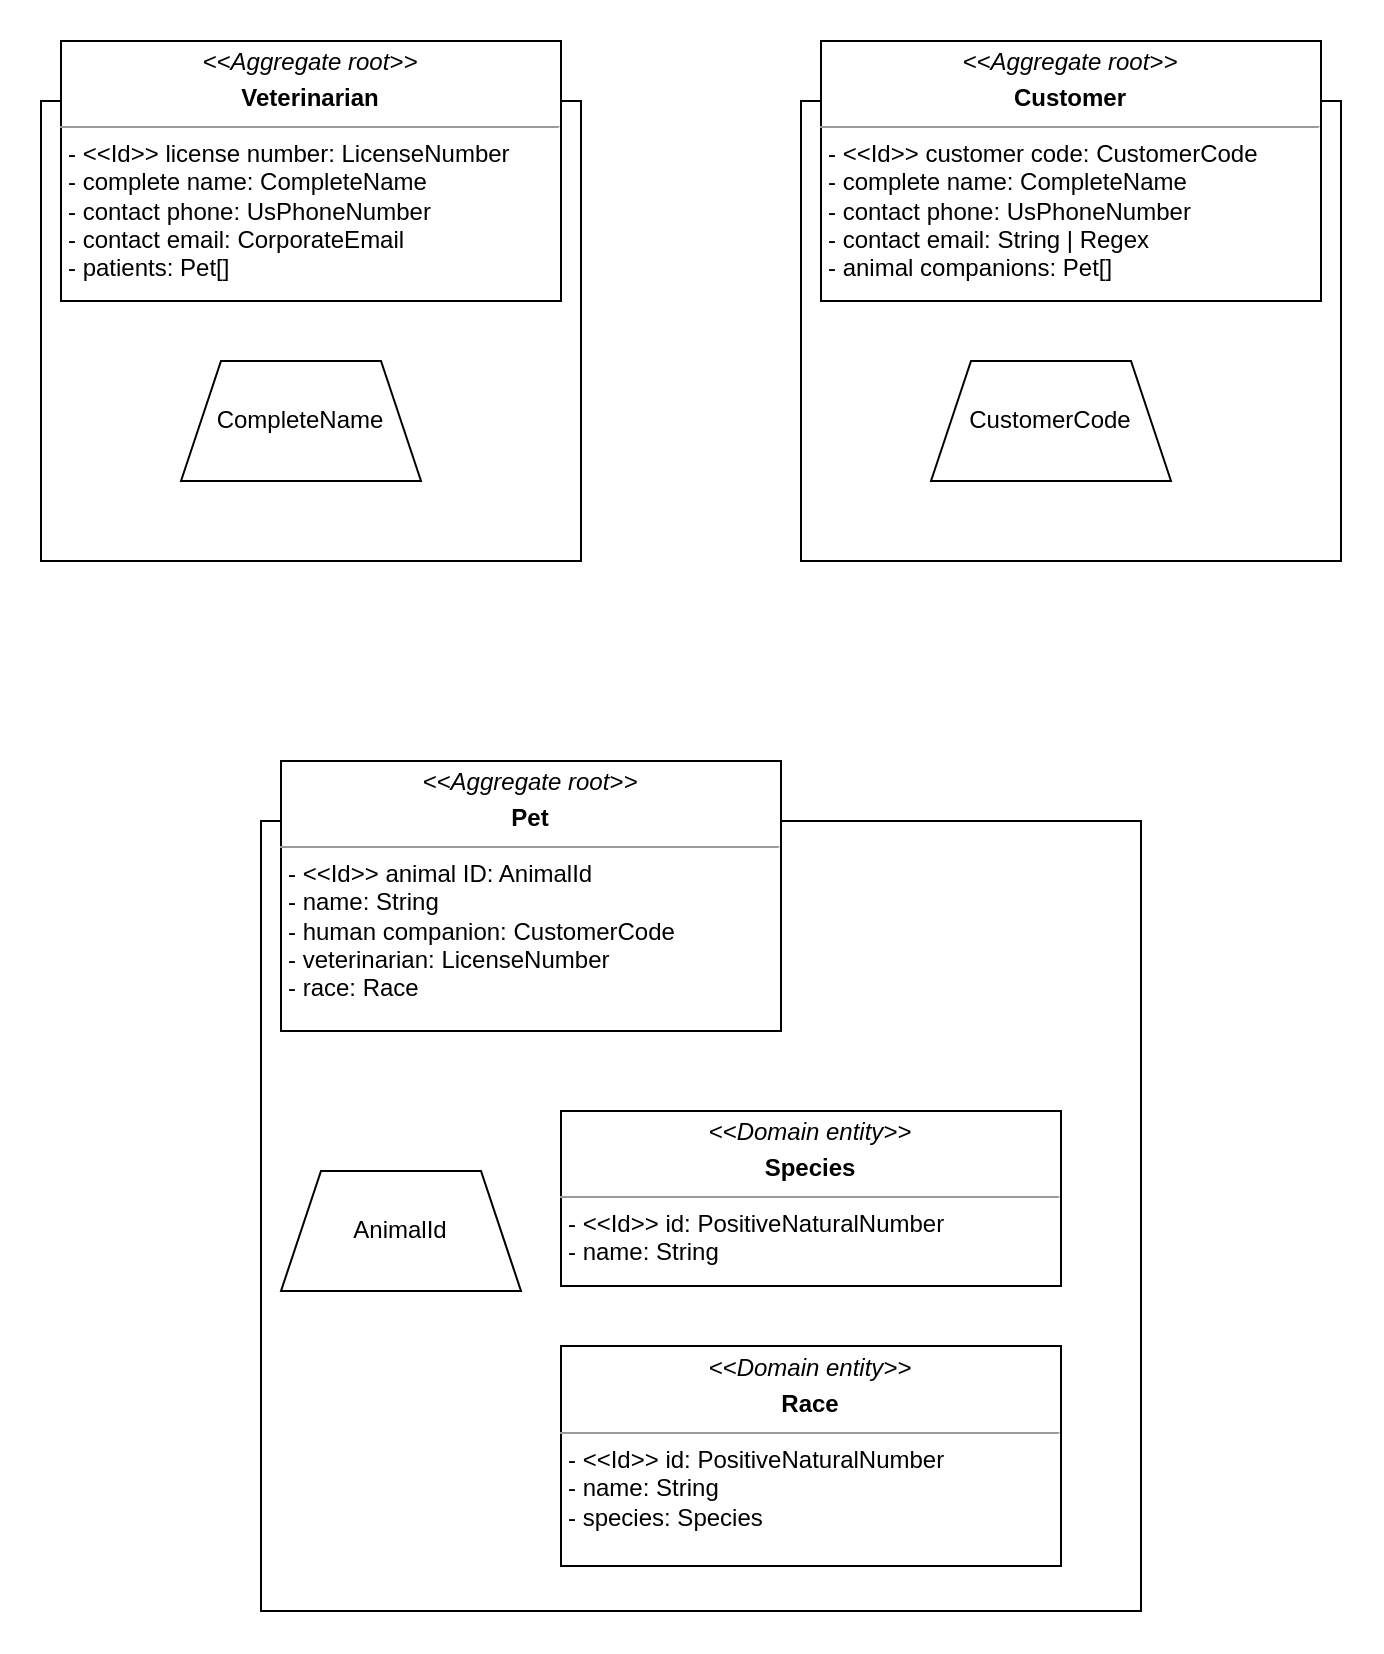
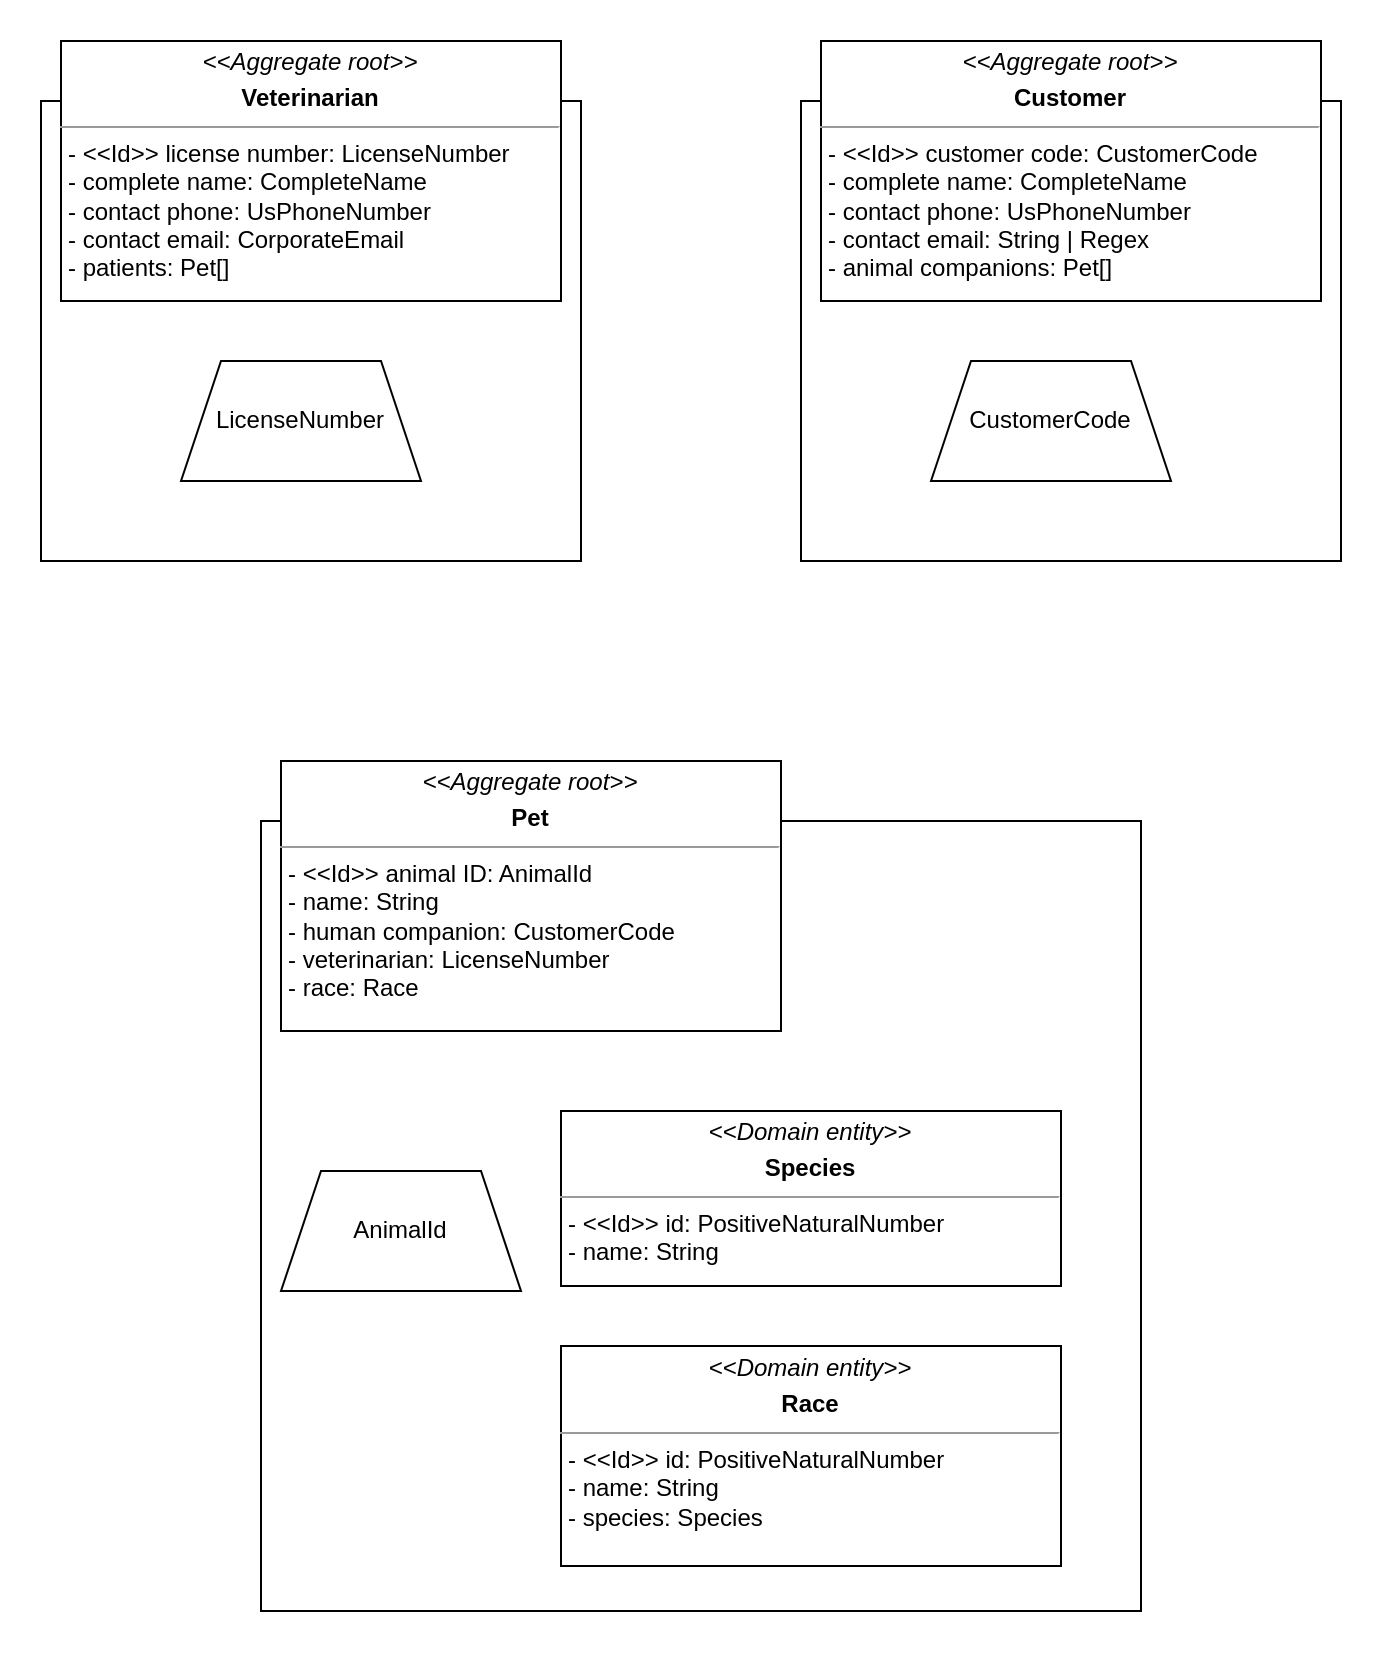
  <mxCell id="0" />
  <mxCell id="1" parent="0" />
  <mxCell id="2" value="" style="rounded=0;whiteSpace=wrap;html=1;" parent="1" vertex="1"><mxGeometry x="20" y="50" width="270" height="230" as="geometry" /></mxCell>
  <mxCell id="3" value="&lt;p style=&quot;margin:0px;margin-top:4px;text-align:center;&quot;&gt;&lt;i&gt;&amp;lt;&amp;lt;Aggregate root&amp;gt;&amp;gt;&lt;/i&gt;&lt;/p&gt;&lt;p style=&quot;margin:0px;margin-top:4px;text-align:center;&quot;&gt;&lt;b&gt;Veterinarian&lt;/b&gt;&lt;br&gt;&lt;b&gt;&lt;/b&gt;&lt;/p&gt;&lt;hr size=&quot;1&quot;&gt;&lt;p style=&quot;margin:0px;margin-left:4px;&quot;&gt;- &amp;lt;&amp;lt;Id&amp;gt;&amp;gt; license number: LicenseNumber&lt;br&gt;- complete name: CompleteName&lt;br&gt;&lt;/p&gt;&lt;p style=&quot;margin:0px;margin-left:4px;&quot;&gt;- contact phone: UsPhoneNumber&lt;br&gt;&lt;/p&gt;&lt;p style=&quot;margin:0px;margin-left:4px;&quot;&gt;- contact email: CorporateEmail&lt;/p&gt;&lt;p style=&quot;margin:0px;margin-left:4px;&quot;&gt;- patients: Pet[]&lt;br&gt;&lt;/p&gt;" style="verticalAlign=top;align=left;overflow=fill;fontSize=12;fontFamily=Helvetica;html=1;whiteSpace=wrap;" parent="1" vertex="1"><mxGeometry x="30" y="20" width="250" height="130" as="geometry" /></mxCell>
  <mxCell id="4" value="" style="rounded=0;whiteSpace=wrap;html=1;" parent="1" vertex="1"><mxGeometry x="400" y="50" width="270" height="230" as="geometry" /></mxCell>
  <mxCell id="5" value="&lt;p style=&quot;margin:0px;margin-top:4px;text-align:center;&quot;&gt;&lt;i&gt;&amp;lt;&amp;lt;Aggregate root&amp;gt;&amp;gt;&lt;/i&gt;&lt;/p&gt;&lt;p style=&quot;margin:0px;margin-top:4px;text-align:center;&quot;&gt;&lt;b&gt;Customer&lt;/b&gt;&lt;br&gt;&lt;b&gt;&lt;/b&gt;&lt;/p&gt;&lt;hr size=&quot;1&quot;&gt;&lt;p style=&quot;margin:0px;margin-left:4px;&quot;&gt;- &amp;lt;&amp;lt;Id&amp;gt;&amp;gt; customer code: CustomerCode&lt;br&gt;- complete name: CompleteName&lt;br&gt;&lt;/p&gt;&lt;p style=&quot;margin:0px;margin-left:4px;&quot;&gt;- contact phone: UsPhoneNumber&lt;br&gt;&lt;/p&gt;&lt;p style=&quot;margin:0px;margin-left:4px;&quot;&gt;- contact email: String | Regex&lt;br&gt;&lt;/p&gt;&lt;p style=&quot;margin:0px;margin-left:4px;&quot;&gt;- animal companions: Pet[]&lt;br&gt;&lt;/p&gt;" style="verticalAlign=top;align=left;overflow=fill;fontSize=12;fontFamily=Helvetica;html=1;whiteSpace=wrap;" parent="1" vertex="1"><mxGeometry x="410" y="20" width="250" height="130" as="geometry" /></mxCell>
  <mxCell id="6" value="" style="rounded=0;whiteSpace=wrap;html=1;" parent="1" vertex="1"><mxGeometry x="130" y="410" width="440" height="395" as="geometry" /></mxCell>
  <mxCell id="7" value="&lt;p style=&quot;margin:0px;margin-top:4px;text-align:center;&quot;&gt;&lt;i&gt;&amp;lt;&amp;lt;Aggregate root&amp;gt;&amp;gt;&lt;/i&gt;&lt;/p&gt;&lt;p style=&quot;margin:0px;margin-top:4px;text-align:center;&quot;&gt;&lt;b&gt;Pet&lt;/b&gt;&lt;br&gt;&lt;/p&gt;&lt;hr size=&quot;1&quot;&gt;&lt;p style=&quot;margin:0px;margin-left:4px;&quot;&gt;- &amp;lt;&amp;lt;Id&amp;gt;&amp;gt; animal ID: AnimalId&lt;/p&gt;&lt;p style=&quot;margin:0px;margin-left:4px;&quot;&gt;- name: String&lt;/p&gt;&lt;p style=&quot;margin:0px;margin-left:4px;&quot;&gt;- human companion: CustomerCode&lt;/p&gt;&lt;p style=&quot;margin:0px;margin-left:4px;&quot;&gt;- veterinarian: LicenseNumber&lt;/p&gt;&lt;p style=&quot;margin:0px;margin-left:4px;&quot;&gt;- race: Race&lt;br&gt;&lt;/p&gt;" style="verticalAlign=top;align=left;overflow=fill;fontSize=12;fontFamily=Helvetica;html=1;whiteSpace=wrap;" parent="1" vertex="1"><mxGeometry x="140" y="380" width="250" height="135" as="geometry" /></mxCell>
  <mxCell id="8" value="CustomerCode" style="shape=trapezoid;perimeter=trapezoidPerimeter;whiteSpace=wrap;html=1;fixedSize=1;" parent="1" vertex="1"><mxGeometry x="465" y="180" width="120" height="60" as="geometry" /></mxCell>
- <mxCell id="9" value="CompleteName" style="shape=trapezoid;perimeter=trapezoidPerimeter;whiteSpace=wrap;html=1;fixedSize=1;" parent="1" vertex="1"><mxGeometry x="90" y="180" width="120" height="60" as="geometry" /></mxCell>
+ <mxCell id="9" value="LicenseNumber" style="shape=trapezoid;perimeter=trapezoidPerimeter;whiteSpace=wrap;html=1;fixedSize=1;" parent="1" vertex="1"><mxGeometry x="90" y="180" width="120" height="60" as="geometry" /></mxCell>
  <mxCell id="10" value="AnimalId" style="shape=trapezoid;perimeter=trapezoidPerimeter;whiteSpace=wrap;html=1;fixedSize=1;" parent="1" vertex="1"><mxGeometry x="140" y="585" width="120" height="60" as="geometry" /></mxCell>
  <mxCell id="11" value="&lt;p style=&quot;margin:0px;margin-top:4px;text-align:center;&quot;&gt;&lt;i&gt;&amp;lt;&amp;lt;Domain entity&amp;gt;&amp;gt;&lt;/i&gt;&lt;/p&gt;&lt;p style=&quot;margin:0px;margin-top:4px;text-align:center;&quot;&gt;&lt;b&gt;Species&lt;/b&gt;&lt;br&gt;&lt;/p&gt;&lt;hr size=&quot;1&quot;&gt;&lt;p style=&quot;margin:0px;margin-left:4px;&quot;&gt;- &amp;lt;&amp;lt;Id&amp;gt;&amp;gt; id: PositiveNaturalNumber&lt;/p&gt;&lt;p style=&quot;margin:0px;margin-left:4px;&quot;&gt;- name: String&lt;br&gt;&lt;/p&gt;" style="verticalAlign=top;align=left;overflow=fill;fontSize=12;fontFamily=Helvetica;html=1;whiteSpace=wrap;" parent="1" vertex="1"><mxGeometry x="280" y="555" width="250" height="87.5" as="geometry" /></mxCell>
  <mxCell id="12" value="&lt;p style=&quot;margin:0px;margin-top:4px;text-align:center;&quot;&gt;&lt;i&gt;&amp;lt;&amp;lt;Domain entity&amp;gt;&amp;gt;&lt;/i&gt;&lt;/p&gt;&lt;p style=&quot;margin:0px;margin-top:4px;text-align:center;&quot;&gt;&lt;b&gt;Race&lt;/b&gt;&lt;br&gt;&lt;/p&gt;&lt;hr size=&quot;1&quot;&gt;&lt;p style=&quot;margin:0px;margin-left:4px;&quot;&gt;- &amp;lt;&amp;lt;Id&amp;gt;&amp;gt; id: PositiveNaturalNumber&lt;/p&gt;&lt;p style=&quot;margin:0px;margin-left:4px;&quot;&gt;- name: String&lt;/p&gt;&lt;p style=&quot;margin:0px;margin-left:4px;&quot;&gt;- species: Species&lt;br&gt;&lt;/p&gt;" style="verticalAlign=top;align=left;overflow=fill;fontSize=12;fontFamily=Helvetica;html=1;whiteSpace=wrap;" parent="1" vertex="1"><mxGeometry x="280" y="672.5" width="250" height="110" as="geometry" /></mxCell>
